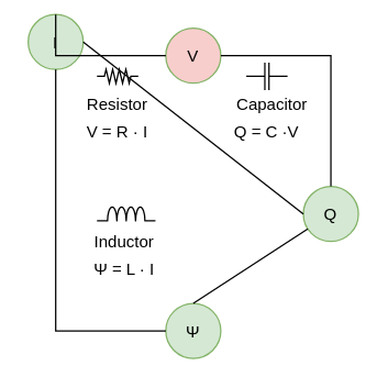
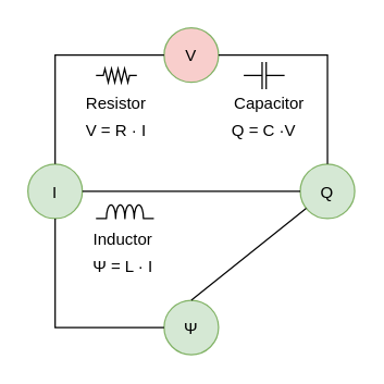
  <mxCell id="0" />
  <mxCell id="1" parent="0" />
- <mxCell id="2" value="Q" style="ellipse;aspect=fixed;fillColor=#d5e8d4;strokeColor=#82b366;" vertex="1" parent="1"><mxGeometry x="220" y="135" width="40" height="40" as="geometry" /></mxCell>
+ <mxCell id="2" value="Q" style="ellipse;aspect=fixed;fillColor=#d5e8d4;strokeColor=#82b366;" vertex="1" parent="1"><mxGeometry x="220" y="120" width="40" height="40" as="geometry" /></mxCell>
  <mxCell id="3" value="" style="pointerEvents=1;verticalLabelPosition=bottom;shadow=0;dashed=0;align=center;verticalAlign=top;shape=mxgraph.electrical.capacitors.capacitor_1;" vertex="1" parent="1"><mxGeometry x="178.5" y="45" width="30" height="20" as="geometry" /></mxCell>
- <mxCell id="4" value="I" style="ellipse;aspect=fixed;fillColor=#d5e8d4;strokeColor=#82b366;" vertex="1" parent="1"><mxGeometry x="20" y="10" width="40" height="40" as="geometry" /></mxCell>
+ <mxCell id="4" value="I" style="ellipse;aspect=fixed;fillColor=#d5e8d4;strokeColor=#82b366;" vertex="1" parent="1"><mxGeometry x="20" y="120" width="40" height="40" as="geometry" /></mxCell>
  <mxCell id="5" value="V" style="ellipse;aspect=fixed;fillColor=#f8cecc;strokeColor=#82b366;" vertex="1" parent="1"><mxGeometry x="120" y="20" width="40" height="40" as="geometry" /></mxCell>
  <mxCell id="6" value="Ψ" style="ellipse;aspect=fixed;fillColor=#d5e8d4;strokeColor=#82b366;" vertex="1" parent="1"><mxGeometry x="120" y="220" width="40" height="40" as="geometry" /></mxCell>
  <mxCell id="7" value="" style="endArrow=none;rounded=0;exitX=1;exitY=0.5;exitDx=0;exitDy=0;entryX=0.5;entryY=0;entryDx=0;entryDy=0;" edge="1" parent="1" source="5" target="2"><mxGeometry width="50" height="50" relative="1" as="geometry"><mxPoint x="230" y="10" as="sourcePoint" /><mxPoint x="280" y="-40" as="targetPoint" /><Array as="points"><mxPoint x="240" y="40" /></Array></mxGeometry></mxCell>
  <mxCell id="8" value="" style="endArrow=none;rounded=0;exitX=0.5;exitY=0;exitDx=0;exitDy=0;entryX=0;entryY=0.5;entryDx=0;entryDy=0;" edge="1" parent="1" source="4" target="5"><mxGeometry width="50" height="50" relative="1" as="geometry"><mxPoint x="-50" y="-10" as="sourcePoint" /><mxPoint x="70" y="110" as="targetPoint" /><Array as="points"><mxPoint x="40" y="40" /></Array></mxGeometry></mxCell>
  <mxCell id="9" value="" style="endArrow=none;rounded=0;exitX=0.5;exitY=1;exitDx=0;exitDy=0;entryX=0;entryY=0.5;entryDx=0;entryDy=0;" edge="1" parent="1" source="4" target="6"><mxGeometry width="50" height="50" relative="1" as="geometry"><mxPoint x="160" y="210" as="sourcePoint" /><mxPoint x="210" y="160" as="targetPoint" /><Array as="points"><mxPoint x="40" y="240" /></Array></mxGeometry></mxCell>
  <mxCell id="10" value="" style="endArrow=none;rounded=0;exitX=1;exitY=0.5;exitDx=0;exitDy=0;entryX=0;entryY=0.5;entryDx=0;entryDy=0;" edge="1" parent="1" source="4" target="2"><mxGeometry width="50" height="50" relative="1" as="geometry"><mxPoint x="160" y="210" as="sourcePoint" /><mxPoint x="210" y="160" as="targetPoint" /></mxGeometry></mxCell>
  <mxCell id="11" value="" style="endArrow=none;rounded=0;exitX=0.5;exitY=0;exitDx=0;exitDy=0;" edge="1" parent="1" source="6" target="2"><mxGeometry width="50" height="50" relative="1" as="geometry"><mxPoint x="160" y="210" as="sourcePoint" /><mxPoint x="210" y="160" as="targetPoint" /></mxGeometry></mxCell>
  <mxCell id="12" value="" style="pointerEvents=1;verticalLabelPosition=bottom;shadow=0;dashed=0;align=center;verticalAlign=top;shape=mxgraph.electrical.inductors.inductor_3;" vertex="1" parent="1"><mxGeometry x="70" y="150" width="42.5" height="10" as="geometry" /></mxCell>
  <mxCell id="13" value="Inductor" style="text;strokeColor=none;fillColor=none;align=center;verticalAlign=middle;rounded=0;" vertex="1" parent="1"><mxGeometry x="60" y="160" width="60" height="30" as="geometry" /></mxCell>
  <mxCell id="14" value="Capacitor" style="text;align=center;verticalAlign=middle;rounded=0;" vertex="1" parent="1"><mxGeometry x="167.5" y="60" width="60" height="30" as="geometry" /></mxCell>
  <mxCell id="15" value="" style="pointerEvents=1;verticalLabelPosition=bottom;shadow=0;dashed=0;align=center;verticalAlign=top;shape=mxgraph.electrical.resistors.resistor_2;" vertex="1" parent="1"><mxGeometry x="70" y="50" width="30" height="10" as="geometry" /></mxCell>
  <mxCell id="16" value="Resistor" style="text;strokeColor=none;fillColor=none;align=center;verticalAlign=middle;rounded=0;" vertex="1" parent="1"><mxGeometry x="55" y="60" width="60" height="30" as="geometry" /></mxCell>
  <mxCell id="17" value="V = R · I" style="text;strokeColor=none;fillColor=none;align=center;verticalAlign=middle;rounded=0;" vertex="1" parent="1"><mxGeometry x="35" y="80" width="100" height="30" as="geometry" /></mxCell>
  <mxCell id="18" value="Q = C ·V" style="text;strokeColor=none;fillColor=none;align=center;verticalAlign=middle;rounded=0;" vertex="1" parent="1"><mxGeometry x="156" y="80" width="75" height="30" as="geometry" /></mxCell>
  <mxCell id="19" value="Ψ = L · I" style="text;strokeColor=none;fillColor=none;align=center;verticalAlign=middle;rounded=0;" vertex="1" parent="1"><mxGeometry x="60" y="180" width="60" height="30" as="geometry" /></mxCell>
